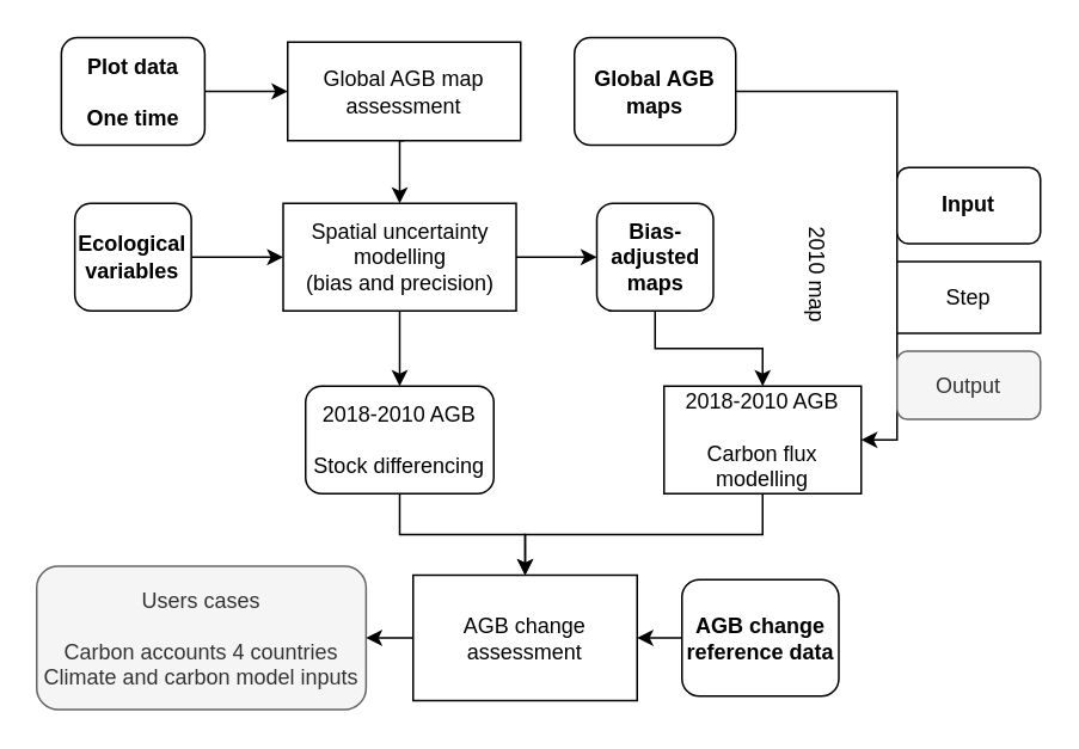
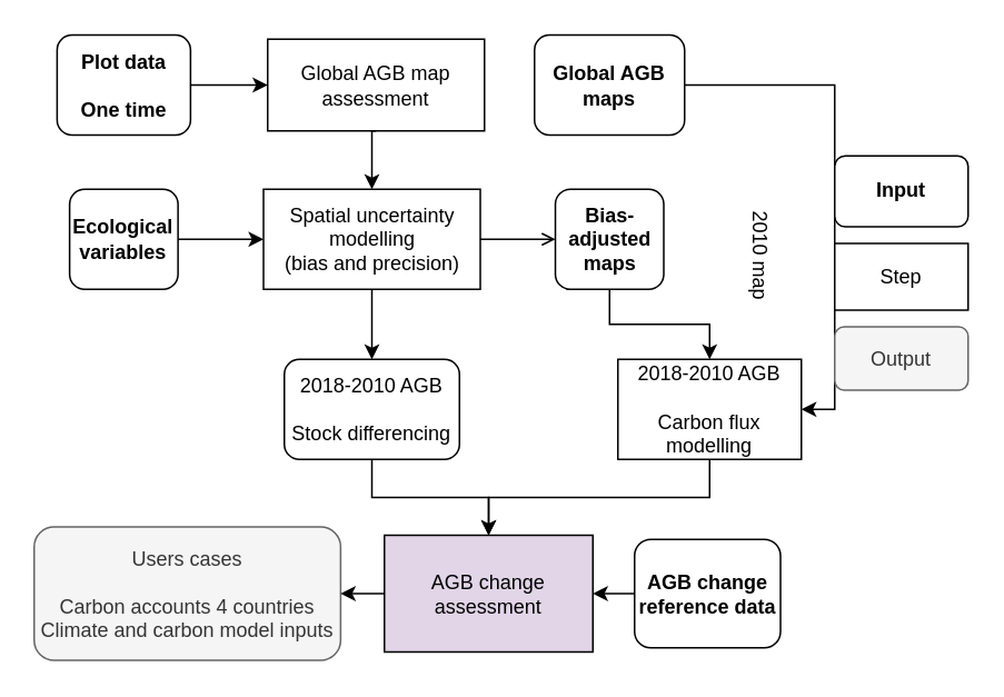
  <mxCell id="0" />
  <mxCell id="1" parent="0" />
  <mxCell id="2" style="edgeStyle=orthogonalEdgeStyle;rounded=0;orthogonalLoop=1;jettySize=auto;html=1;exitX=0.5;exitY=1;exitDx=0;exitDy=0;entryX=0.5;entryY=0;entryDx=0;entryDy=0;" edge="1" parent="1" source="3" target="8"><mxGeometry relative="1" as="geometry" /></mxCell>
  <mxCell id="3" value="2018-2010 AGB &lt;br&gt;&lt;br&gt;Stock differencing" style="whiteSpace=wrap;html=1;rounded=1;" parent="1" vertex="1"><mxGeometry x="170" y="215" width="105" height="60" as="geometry" /></mxCell>
  <mxCell id="4" value="Users cases&lt;br&gt;&lt;br&gt;Carbon accounts 4 countries&lt;br&gt;Climate and carbon model inputs" style="rounded=1;whiteSpace=wrap;html=1;fillColor=#f5f5f5;strokeColor=#666666;fontColor=#333333;" parent="1" vertex="1"><mxGeometry x="20" y="315.5" width="183.75" height="80" as="geometry" /></mxCell>
  <mxCell id="5" style="edgeStyle=orthogonalEdgeStyle;rounded=0;orthogonalLoop=1;jettySize=auto;html=1;exitX=1;exitY=0.5;exitDx=0;exitDy=0;entryX=0;entryY=0.5;entryDx=0;entryDy=0;" edge="1" parent="1" source="6" target="10"><mxGeometry relative="1" as="geometry" /></mxCell>
  <mxCell id="6" value="&lt;b style=&quot;font-family: &amp;#34;helvetica&amp;#34;&quot;&gt;Plot data&lt;br&gt;&lt;br&gt;One time&lt;br&gt;&lt;/b&gt;" style="rounded=1;whiteSpace=wrap;html=1;" parent="1" vertex="1"><mxGeometry x="33.75" y="20.5" width="80" height="60" as="geometry" /></mxCell>
  <mxCell id="7" style="edgeStyle=orthogonalEdgeStyle;rounded=0;orthogonalLoop=1;jettySize=auto;html=1;exitX=0;exitY=0.5;exitDx=0;exitDy=0;entryX=1;entryY=0.5;entryDx=0;entryDy=0;" edge="1" parent="1" source="8" target="4"><mxGeometry relative="1" as="geometry" /></mxCell>
- <mxCell id="8" value="AGB change assessment" style="rounded=1;whiteSpace=wrap;html=1;arcSize=0;" parent="1" vertex="1"><mxGeometry x="230" y="320.5" width="125" height="70" as="geometry" /></mxCell>
+ <mxCell id="8" value="AGB change assessment" style="rounded=1;whiteSpace=wrap;html=1;arcSize=0;fillColor=#e1d5e7;" parent="1" vertex="1"><mxGeometry x="230" y="320.5" width="125" height="70" as="geometry" /></mxCell>
  <mxCell id="9" style="edgeStyle=orthogonalEdgeStyle;rounded=0;orthogonalLoop=1;jettySize=auto;html=1;exitX=0.5;exitY=1;exitDx=0;exitDy=0;entryX=0.5;entryY=0;entryDx=0;entryDy=0;" parent="1" source="10" target="17" edge="1"><mxGeometry relative="1" as="geometry" /></mxCell>
  <mxCell id="10" value="Global AGB map assessment" style="rounded=0;whiteSpace=wrap;html=1;" parent="1" vertex="1"><mxGeometry x="160" y="23" width="130" height="55" as="geometry" /></mxCell>
  <mxCell id="11" style="edgeStyle=orthogonalEdgeStyle;rounded=0;orthogonalLoop=1;jettySize=auto;html=1;exitX=1;exitY=0.5;exitDx=0;exitDy=0;entryX=1;entryY=0.5;entryDx=0;entryDy=0;" edge="1" parent="1" source="12" target="21"><mxGeometry relative="1" as="geometry" /></mxCell>
  <mxCell id="12" value="&lt;b&gt;Global AGB maps&lt;br&gt;&lt;/b&gt;" style="rounded=1;whiteSpace=wrap;html=1;" parent="1" vertex="1"><mxGeometry x="320" y="20.5" width="90" height="60" as="geometry" /></mxCell>
  <mxCell id="13" style="edgeStyle=orthogonalEdgeStyle;rounded=0;orthogonalLoop=1;jettySize=auto;html=1;exitX=1;exitY=0.5;exitDx=0;exitDy=0;entryX=0;entryY=0.5;entryDx=0;entryDy=0;" edge="1" parent="1" source="14" target="17"><mxGeometry relative="1" as="geometry" /></mxCell>
  <mxCell id="14" value="&lt;b&gt;Ecological variables&lt;br&gt;&lt;/b&gt;" style="rounded=1;whiteSpace=wrap;html=1;" parent="1" vertex="1"><mxGeometry x="41.25" y="113" width="65" height="60" as="geometry" /></mxCell>
  <mxCell id="15" style="edgeStyle=orthogonalEdgeStyle;rounded=0;orthogonalLoop=1;jettySize=auto;html=1;exitX=0.5;exitY=1;exitDx=0;exitDy=0;entryX=0.5;entryY=0;entryDx=0;entryDy=0;" parent="1" source="17" target="3" edge="1"><mxGeometry relative="1" as="geometry" /></mxCell>
- <mxCell id="16" style="edgeStyle=orthogonalEdgeStyle;rounded=0;orthogonalLoop=1;jettySize=auto;html=1;exitX=1;exitY=0.5;exitDx=0;exitDy=0;entryX=0;entryY=0.5;entryDx=0;entryDy=0;" edge="1" parent="1" source="17" target="23"><mxGeometry relative="1" as="geometry" /></mxCell>
+ <mxCell id="16" style="edgeStyle=orthogonalEdgeStyle;rounded=0;orthogonalLoop=1;jettySize=auto;html=1;exitX=1;exitY=0.5;exitDx=0;exitDy=0;entryX=0;entryY=0.5;entryDx=0;entryDy=0;endArrow=open;" edge="1" parent="1" source="17" target="23"><mxGeometry relative="1" as="geometry" /></mxCell>
  <mxCell id="17" value="Spatial uncertainty modelling &lt;br&gt;(bias and precision)" style="rounded=0;whiteSpace=wrap;html=1;" parent="1" vertex="1"><mxGeometry x="157.5" y="113" width="130" height="60" as="geometry" /></mxCell>
  <mxCell id="18" style="edgeStyle=orthogonalEdgeStyle;rounded=0;orthogonalLoop=1;jettySize=auto;html=1;exitX=0;exitY=0.5;exitDx=0;exitDy=0;entryX=1;entryY=0.5;entryDx=0;entryDy=0;" edge="1" parent="1" source="19" target="8"><mxGeometry relative="1" as="geometry" /></mxCell>
  <mxCell id="19" value="&lt;b style=&quot;font-family: &amp;#34;helvetica&amp;#34;&quot;&gt;AGB change reference data&lt;br&gt;&lt;/b&gt;" style="rounded=1;whiteSpace=wrap;html=1;" vertex="1" parent="1"><mxGeometry x="380" y="323" width="87.5" height="65" as="geometry" /></mxCell>
  <mxCell id="20" style="edgeStyle=orthogonalEdgeStyle;rounded=0;orthogonalLoop=1;jettySize=auto;html=1;exitX=0.5;exitY=1;exitDx=0;exitDy=0;entryX=0.5;entryY=0;entryDx=0;entryDy=0;" edge="1" parent="1" source="21" target="8"><mxGeometry relative="1" as="geometry" /></mxCell>
  <mxCell id="21" value="2018-2010 AGB&lt;br&gt;&lt;br&gt;Carbon flux modelling" style="rounded=0;whiteSpace=wrap;html=1;" vertex="1" parent="1"><mxGeometry x="370" y="215" width="110" height="60" as="geometry" /></mxCell>
  <mxCell id="22" style="edgeStyle=orthogonalEdgeStyle;rounded=0;orthogonalLoop=1;jettySize=auto;html=1;exitX=0.5;exitY=1;exitDx=0;exitDy=0;entryX=0.5;entryY=0;entryDx=0;entryDy=0;" edge="1" parent="1" source="23" target="21"><mxGeometry relative="1" as="geometry" /></mxCell>
  <mxCell id="23" value="&lt;b&gt;Bias-adjusted maps&lt;br&gt;&lt;/b&gt;" style="rounded=1;whiteSpace=wrap;html=1;" vertex="1" parent="1"><mxGeometry x="332.5" y="113" width="65" height="60" as="geometry" /></mxCell>
  <mxCell id="24" value="2010 map" style="text;html=1;align=center;verticalAlign=middle;whiteSpace=wrap;rounded=0;rotation=90;" vertex="1" parent="1"><mxGeometry x="420" y="143" width="70" height="20" as="geometry" /></mxCell>
  <mxCell id="25" value="&lt;b&gt;Input&lt;br&gt;&lt;/b&gt;" style="rounded=1;whiteSpace=wrap;html=1;" vertex="1" parent="1"><mxGeometry x="500" y="93" width="80" height="42.5" as="geometry" /></mxCell>
  <mxCell id="26" value="Step" style="rounded=0;whiteSpace=wrap;html=1;" vertex="1" parent="1"><mxGeometry x="500" y="145.5" width="80" height="40" as="geometry" /></mxCell>
  <mxCell id="27" value="Output" style="rounded=1;whiteSpace=wrap;html=1;fillColor=#f5f5f5;strokeColor=#666666;fontColor=#333333;" vertex="1" parent="1"><mxGeometry x="500" y="195.5" width="80" height="38" as="geometry" /></mxCell>
